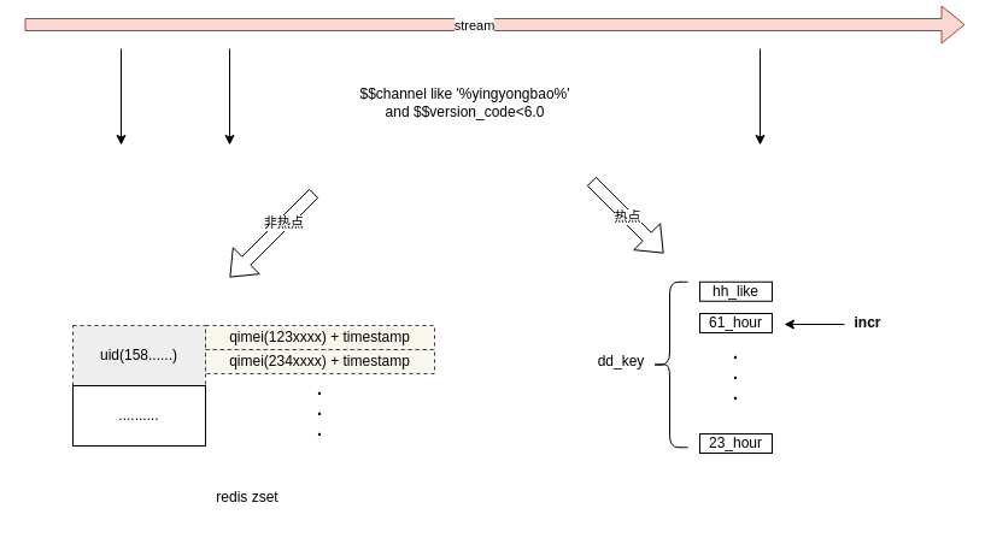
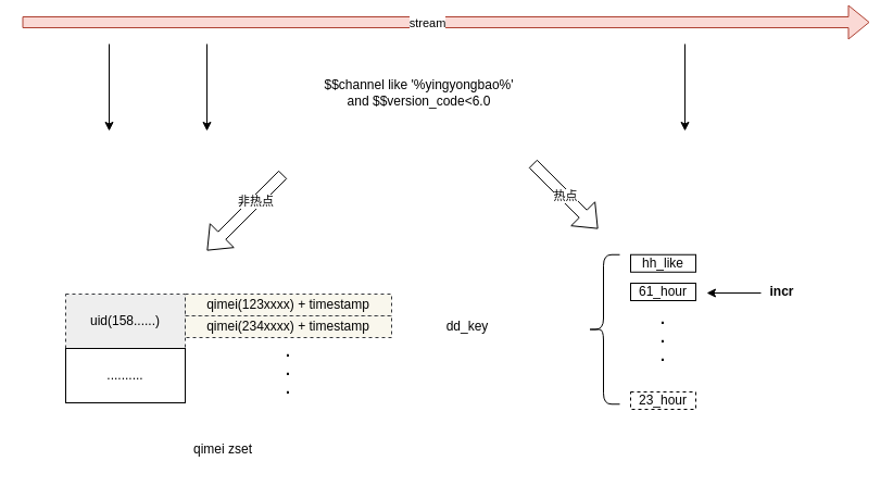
  <mxCell id="0" />
  <mxCell id="1" parent="0" />
  <mxCell id="2" value="" style="shape=flexArrow;endArrow=classic;html=1;fillColor=#fad9d5;strokeColor=#ae4132;" edge="1" parent="1"><mxGeometry width="50" height="50" relative="1" as="geometry"><mxPoint x="20" y="20" as="sourcePoint" /><mxPoint x="800" y="20" as="targetPoint" /></mxGeometry></mxCell>
  <mxCell id="3" value="stream" style="edgeLabel;html=1;align=center;verticalAlign=middle;resizable=0;points=[];" vertex="1" connectable="0" parent="2"><mxGeometry x="-0.046" relative="1" as="geometry"><mxPoint as="offset" /></mxGeometry></mxCell>
  <mxCell id="4" value="" style="endArrow=classic;html=1;" edge="1" parent="1"><mxGeometry width="50" height="50" relative="1" as="geometry"><mxPoint x="100" y="40" as="sourcePoint" /><mxPoint x="100" y="120" as="targetPoint" /></mxGeometry></mxCell>
  <mxCell id="5" value="" style="endArrow=classic;html=1;" edge="1" parent="1"><mxGeometry width="50" height="50" relative="1" as="geometry"><mxPoint x="190" y="40" as="sourcePoint" /><mxPoint x="190" y="120" as="targetPoint" /></mxGeometry></mxCell>
  <mxCell id="6" value="" style="endArrow=classic;html=1;" edge="1" parent="1"><mxGeometry width="50" height="50" relative="1" as="geometry"><mxPoint x="630" y="40" as="sourcePoint" /><mxPoint x="630" y="120" as="targetPoint" /></mxGeometry></mxCell>
  <mxCell id="7" value="$$channel like '%yingyongbao%' &lt;br&gt;and $$version_code&amp;lt;6.0" style="text;html=1;align=center;verticalAlign=middle;resizable=0;points=[];autosize=1;" vertex="1" parent="1"><mxGeometry x="290" y="70" width="190" height="30" as="geometry" /></mxCell>
  <mxCell id="8" value="热点" style="shape=flexArrow;endArrow=classic;html=1;" edge="1" parent="1"><mxGeometry width="50" height="50" relative="1" as="geometry"><mxPoint x="490" y="150" as="sourcePoint" /><mxPoint x="550" y="210" as="targetPoint" /></mxGeometry></mxCell>
  <mxCell id="9" value="" style="shape=flexArrow;endArrow=classic;html=1;" edge="1" parent="1"><mxGeometry width="50" height="50" relative="1" as="geometry"><mxPoint x="260" y="160" as="sourcePoint" /><mxPoint x="190" y="230" as="targetPoint" /></mxGeometry></mxCell>
  <mxCell id="10" value="非热点" style="edgeLabel;html=1;align=center;verticalAlign=middle;resizable=0;points=[];" vertex="1" connectable="0" parent="9"><mxGeometry x="-0.3" y="-1" relative="1" as="geometry"><mxPoint as="offset" /></mxGeometry></mxCell>
  <mxCell id="11" value="uid(158......)" style="rounded=0;whiteSpace=wrap;html=1;fillColor=#eeeeee;strokeColor=#36393d;dashed=1;" vertex="1" parent="1"><mxGeometry x="60" y="270" width="110" height="50" as="geometry" /></mxCell>
  <mxCell id="12" value=".........." style="rounded=0;whiteSpace=wrap;html=1;" vertex="1" parent="1"><mxGeometry x="60" y="320" width="110" height="50" as="geometry" /></mxCell>
  <mxCell id="13" value="qimei(123xxxx) + timestamp" style="rounded=0;whiteSpace=wrap;html=1;fillColor=#f9f7ed;strokeColor=#36393d;dashed=1;" vertex="1" parent="1"><mxGeometry x="170" y="270" width="190" height="20" as="geometry" /></mxCell>
  <mxCell id="14" value="qimei(234xxxx) + timestamp" style="rounded=0;whiteSpace=wrap;html=1;fillColor=#f9f7ed;strokeColor=#36393d;dashed=1;" vertex="1" parent="1"><mxGeometry x="170" y="290" width="190" height="20" as="geometry" /></mxCell>
  <mxCell id="15" value="&lt;b&gt;&lt;font style=&quot;font-size: 14px&quot;&gt;.&lt;br&gt;.&lt;br&gt;.&lt;/font&gt;&lt;/b&gt;" style="text;html=1;strokeColor=none;fillColor=none;align=center;verticalAlign=middle;whiteSpace=wrap;rounded=0;" vertex="1" parent="1"><mxGeometry x="245" y="330" width="40" height="20" as="geometry" /></mxCell>
- <mxCell id="16" value="redis zset" style="text;html=1;strokeColor=none;fillColor=none;align=center;verticalAlign=middle;whiteSpace=wrap;rounded=0;" vertex="1" parent="1"><mxGeometry x="170" y="400" width="70" height="25" as="geometry" /></mxCell>
- <mxCell id="17" value="dd_key" style="text;html=1;strokeColor=none;fillColor=none;align=center;verticalAlign=middle;whiteSpace=wrap;rounded=0;" vertex="1" parent="1"><mxGeometry x="490" y="287.5" width="50" height="25" as="geometry" /></mxCell>
+ <mxCell id="16" value="qimei zset" style="text;html=1;strokeColor=none;fillColor=none;align=center;verticalAlign=middle;whiteSpace=wrap;rounded=0;" vertex="1" parent="1"><mxGeometry x="170" y="400" width="70" height="25" as="geometry" /></mxCell>
+ <mxCell id="17" value="dd_key" style="text;html=1;strokeColor=none;fillColor=none;align=center;verticalAlign=middle;whiteSpace=wrap;rounded=0;" vertex="1" parent="1"><mxGeometry x="405" y="287.5" width="50" height="25" as="geometry" /></mxCell>
  <mxCell id="18" value="" style="shape=curlyBracket;whiteSpace=wrap;html=1;rounded=1;" vertex="1" parent="1"><mxGeometry x="540" y="233.75" width="30" height="137.5" as="geometry" /></mxCell>
  <mxCell id="19" value="hh_like" style="rounded=0;whiteSpace=wrap;html=1;" vertex="1" parent="1"><mxGeometry x="580" y="233.75" width="60" height="16" as="geometry" /></mxCell>
  <mxCell id="20" value="61_hour" style="rounded=0;whiteSpace=wrap;html=1;" vertex="1" parent="1"><mxGeometry x="580" y="260" width="60" height="16" as="geometry" /></mxCell>
- <mxCell id="21" value="23_hour" style="rounded=0;whiteSpace=wrap;html=1;" vertex="1" parent="1"><mxGeometry x="580" y="360" width="60" height="16" as="geometry" /></mxCell>
+ <mxCell id="21" value="23_hour" style="rounded=0;whiteSpace=wrap;html=1;dashed=1;" vertex="1" parent="1"><mxGeometry x="580" y="360" width="60" height="16" as="geometry" /></mxCell>
  <mxCell id="22" value="&lt;b&gt;&lt;font style=&quot;font-size: 14px&quot;&gt;.&lt;br&gt;.&lt;br&gt;.&lt;/font&gt;&lt;/b&gt;" style="text;html=1;strokeColor=none;fillColor=none;align=center;verticalAlign=middle;whiteSpace=wrap;rounded=0;" vertex="1" parent="1"><mxGeometry x="590" y="300" width="40" height="20" as="geometry" /></mxCell>
  <mxCell id="23" value="" style="endArrow=classic;html=1;" edge="1" parent="1"><mxGeometry width="50" height="50" relative="1" as="geometry"><mxPoint x="700" y="269" as="sourcePoint" /><mxPoint x="650" y="269" as="targetPoint" /></mxGeometry></mxCell>
  <mxCell id="24" value="&lt;b&gt;incr&lt;/b&gt;" style="text;html=1;align=center;verticalAlign=middle;resizable=0;points=[];autosize=1;" vertex="1" parent="1"><mxGeometry x="699" y="258" width="40" height="20" as="geometry" /></mxCell>
